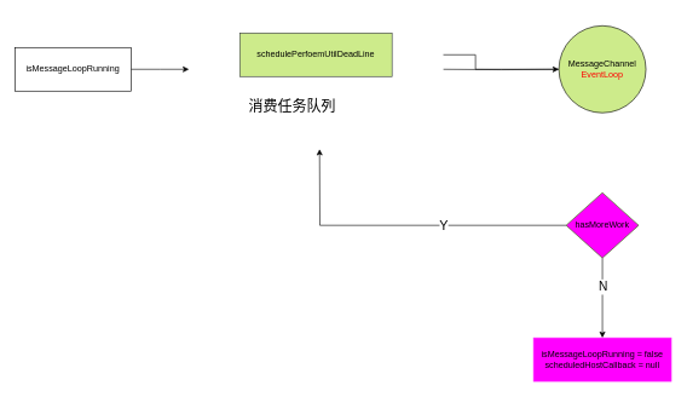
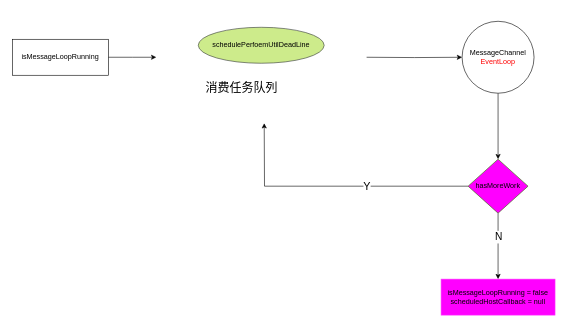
  <mxCell id="0" />
  <mxCell id="1" parent="0" />
  <mxCell id="2" value="" style="edgeStyle=orthogonalEdgeStyle;rounded=0;orthogonalLoop=1;jettySize=auto;html=1;" parent="1" source="3" edge="1"><mxGeometry relative="1" as="geometry"><mxPoint x="260" y="95" as="targetPoint" /></mxGeometry></mxCell>
  <mxCell id="3" value="isMessageLoopRunning" style="rounded=0;whiteSpace=wrap;html=1;" parent="1" vertex="1"><mxGeometry x="20" y="65" width="160" height="60" as="geometry" /></mxCell>
  <mxCell id="4" value="" style="edgeStyle=orthogonalEdgeStyle;rounded=0;orthogonalLoop=1;jettySize=auto;html=1;" parent="1" target="6" edge="1"><mxGeometry relative="1" as="geometry"><mxPoint x="610" y="95" as="sourcePoint" /></mxGeometry></mxCell>
- <mxCell id="5" value="" style="edgeStyle=orthogonalEdgeStyle;rounded=0;orthogonalLoop=1;jettySize=auto;html=1;" parent="1" source="6" target="14" edge="1"><mxGeometry relative="1" as="geometry" /></mxCell>
- <mxCell id="6" value="&lt;font color=&quot;#000000&quot;&gt;MessageChannel&lt;br&gt;&lt;/font&gt;&lt;font color=&quot;#ff0000&quot;&gt;EventLoop&lt;/font&gt;" style="ellipse;whiteSpace=wrap;html=1;rounded=0;fillColor=#cdeb8b;" parent="1" vertex="1"><mxGeometry x="770" y="35" width="120" height="120" as="geometry" /></mxCell>
+ <mxCell id="5" value="" style="edgeStyle=orthogonalEdgeStyle;rounded=0;orthogonalLoop=1;jettySize=auto;html=1;" parent="1" source="6" target="12" edge="1"><mxGeometry relative="1" as="geometry" /></mxCell>
+ <mxCell id="6" value="&lt;font color=&quot;#000000&quot;&gt;MessageChannel&lt;br&gt;&lt;/font&gt;&lt;font color=&quot;#ff0000&quot;&gt;EventLoop&lt;/font&gt;" style="ellipse;whiteSpace=wrap;html=1;rounded=0;fillColor=#FFFFFF;" parent="1" vertex="1"><mxGeometry x="770" y="35" width="120" height="120" as="geometry" /></mxCell>
  <mxCell id="7" style="edgeStyle=orthogonalEdgeStyle;rounded=0;orthogonalLoop=1;jettySize=auto;html=1;" parent="1" source="12" edge="1"><mxGeometry relative="1" as="geometry"><mxPoint x="440" y="205" as="targetPoint" /></mxGeometry></mxCell>
  <mxCell id="8" value="&lt;font style=&quot;font-size: 18px&quot;&gt;Y&lt;/font&gt;" style="edgeLabel;html=1;align=center;verticalAlign=middle;resizable=0;points=[];fontSize=14;" parent="7" vertex="1" connectable="0"><mxGeometry x="-0.409" relative="1" as="geometry"><mxPoint x="-39" as="offset" /></mxGeometry></mxCell>
  <mxCell id="9" value="" style="edgeStyle=orthogonalEdgeStyle;rounded=0;orthogonalLoop=1;jettySize=auto;html=1;" parent="1" source="12" target="11" edge="1"><mxGeometry relative="1" as="geometry"><mxPoint x="830" y="475" as="targetPoint" /></mxGeometry></mxCell>
  <mxCell id="10" value="&lt;font style=&quot;font-size: 17px&quot;&gt;N&lt;/font&gt;" style="edgeLabel;html=1;align=center;verticalAlign=middle;resizable=0;points=[];" parent="9" vertex="1" connectable="0"><mxGeometry x="-0.284" relative="1" as="geometry"><mxPoint as="offset" /></mxGeometry></mxCell>
  <mxCell id="11" value="isMessageLoopRunning = false&lt;br&gt;scheduledHostCallback = null" style="rounded=0;whiteSpace=wrap;html=1;fillColor=#FF00FF;strokeColor=#FF33FF;" parent="1" vertex="1"><mxGeometry x="735" y="465" width="190" height="60" as="geometry" /></mxCell>
  <mxCell id="12" value="&lt;font color=&quot;#000000&quot;&gt;hasMoreWork&lt;/font&gt;" style="rhombus;whiteSpace=wrap;html=1;rounded=0;strokeColor=#2D7600;fillColor=#ff00ff;fontColor=#ffffff;" parent="1" vertex="1"><mxGeometry x="780" y="265" width="100" height="90" as="geometry" /></mxCell>
  <mxCell id="13" value="" style="rounded=0;whiteSpace=wrap;html=1;strokeColor=#FFFFFF;fillColor=#FFFFFF;" vertex="1" parent="1"><mxGeometry x="260" y="20" width="350" height="150" as="geometry" /></mxCell>
- <mxCell id="14" value="&lt;font color=&quot;#000000&quot;&gt;schedulePerfoemUtilDeadLine&lt;/font&gt;" style="rounded=0;whiteSpace=wrap;html=1;fillColor=#cdeb8b;strokeColor=#36393d;" vertex="1" parent="1"><mxGeometry x="330" y="45" width="210" height="60" as="geometry" /></mxCell>
+ <mxCell id="14" value="&lt;font color=&quot;#000000&quot;&gt;schedulePerfoemUtilDeadLine&lt;/font&gt;" style="ellipse;whiteSpace=wrap;html=1;fillColor=#cdeb8b;strokeColor=#36393d;" vertex="1" parent="1"><mxGeometry x="330" y="45" width="210" height="60" as="geometry" /></mxCell>
  <mxCell id="15" value="&lt;font color=&quot;#000000&quot; style=&quot;font-size: 20px&quot;&gt;消费任务队列&lt;/font&gt;" style="text;html=1;strokeColor=none;fillColor=none;align=center;verticalAlign=middle;whiteSpace=wrap;rounded=0;strokeWidth=8;" vertex="1" parent="1"><mxGeometry x="330" y="135" width="145" height="20" as="geometry" /></mxCell>
